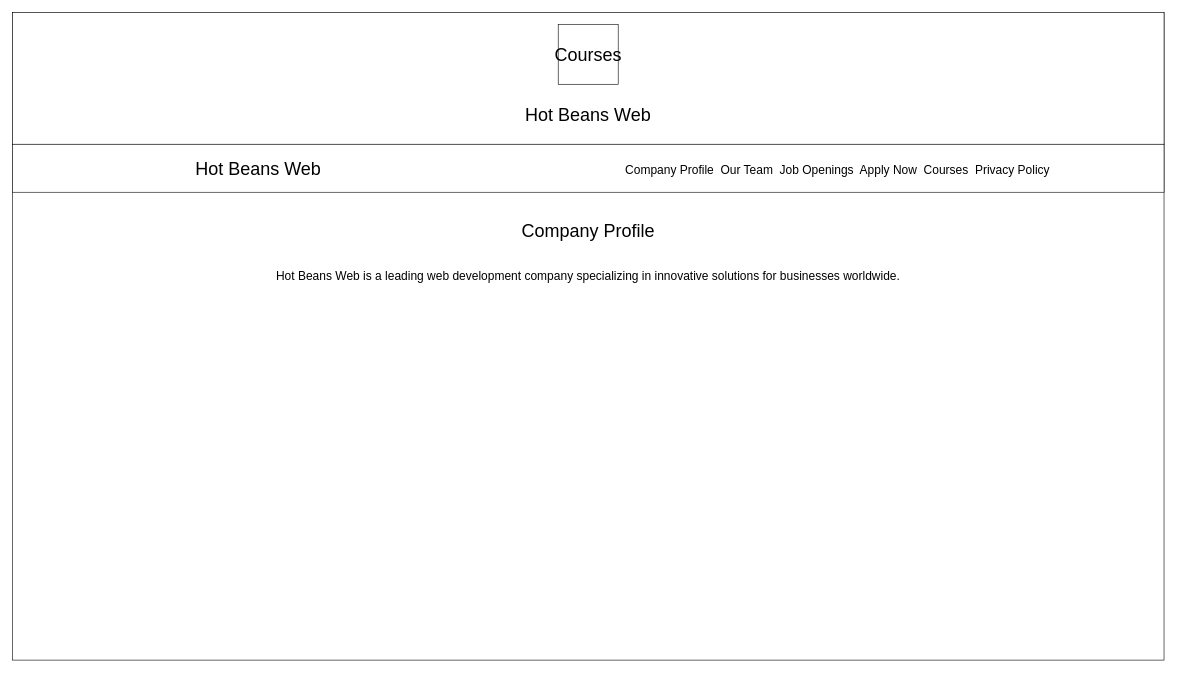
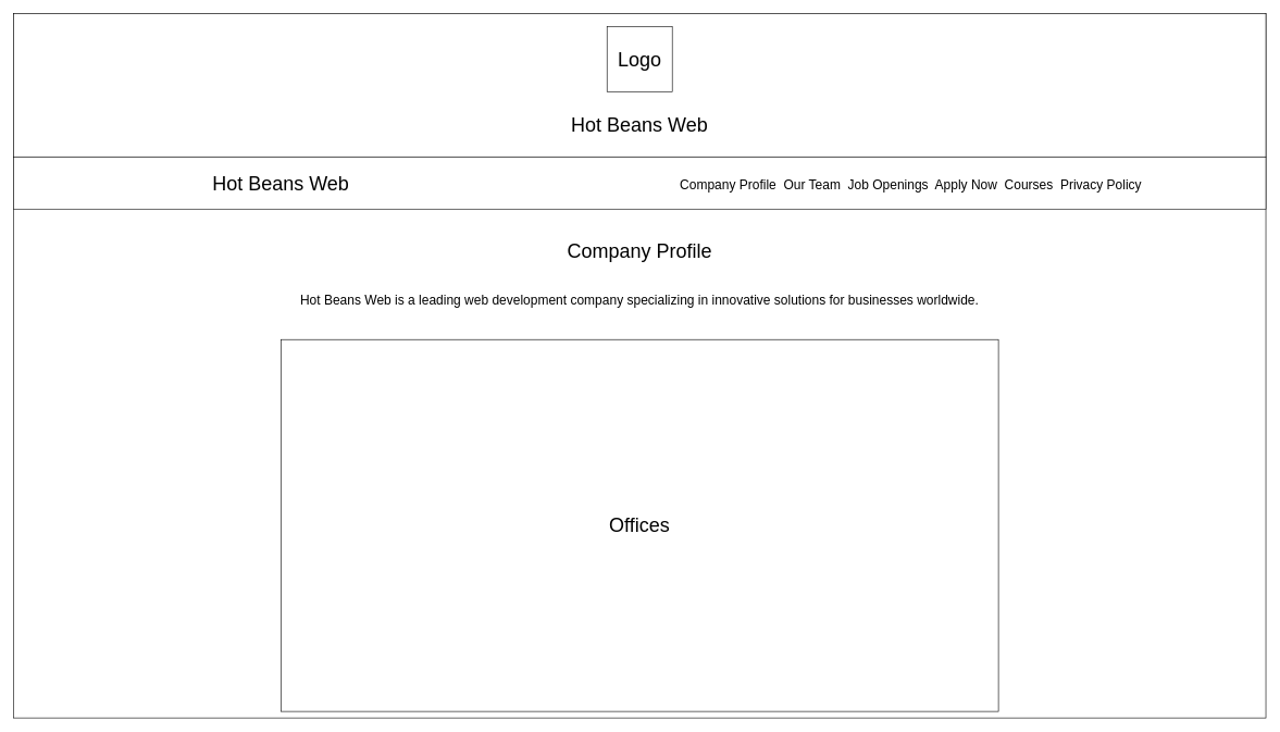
  <mxCell id="0" />
  <mxCell id="1" parent="0" />
  <mxCell id="2" value="" style="rounded=0;whiteSpace=wrap;html=1;fillColor=light-dark(#FFFFFF,#FFFFFF);" vertex="1" parent="1"><mxGeometry width="1920" height="1080" as="geometry" x="20" y="20" /></mxCell>
  <mxCell id="3" value="" style="rounded=0;whiteSpace=wrap;html=1;fillColor=light-dark(#FFFFFF,#007FFF);" vertex="1" parent="1"><mxGeometry width="1920" height="220" as="geometry" x="20" y="20" /></mxCell>
  <mxCell id="4" value="" style="rounded=0;whiteSpace=wrap;html=1;fillColor=light-dark(#FFFFFF,#1A1A1A);" vertex="1" parent="1"><mxGeometry y="240" width="1920" height="80" as="geometry" x="20" /></mxCell>
- <mxCell id="5" value="Courses" style="rounded=0;whiteSpace=wrap;html=1;fontSize=30;fillColor=light-dark(#FFFFFF,#00994D);" vertex="1" parent="1"><mxGeometry x="930" y="40" width="100" height="100" as="geometry" /></mxCell>
+ <mxCell id="5" value="Logo" style="rounded=0;whiteSpace=wrap;html=1;fontSize=30;fillColor=light-dark(#FFFFFF,#00994D);" vertex="1" parent="1"><mxGeometry x="930" y="40" width="100" height="100" as="geometry" /></mxCell>
  <mxCell id="6" value="Hot Beans Web" style="text;html=1;align=center;verticalAlign=middle;whiteSpace=wrap;rounded=0;fontSize=30;" vertex="1" parent="1"><mxGeometry x="870" y="160" width="220" height="60" as="geometry" /></mxCell>
  <mxCell id="7" value="Hot Beans Web" style="text;html=1;align=center;verticalAlign=middle;whiteSpace=wrap;rounded=0;fontSize=30;" vertex="1" parent="1"><mxGeometry x="320" y="240" width="220" height="80" as="geometry" /></mxCell>
  <mxCell id="8" value="&lt;font style=&quot;font-size: 20px;&quot;&gt;Company Profile&amp;nbsp; Our Team&amp;nbsp; Job Openings&amp;nbsp; Apply Now&amp;nbsp; Courses&amp;nbsp; Privacy Policy&lt;/font&gt;" style="text;whiteSpace=wrap;html=1;fontSize=25;verticalAlign=middle;" vertex="1" parent="1"><mxGeometry x="1040" y="240" width="900" height="80" as="geometry" /></mxCell>
  <mxCell id="9" value="Company Profile&lt;div&gt;&lt;br&gt;&lt;div&gt;&lt;font style=&quot;font-size: 20px;&quot;&gt;Hot Beans Web is a leading web development company specializing in innovative solutions for businesses worldwide.&lt;/font&gt;&lt;/div&gt;&lt;/div&gt;" style="text;whiteSpace=wrap;html=1;fontColor=light-dark(#000000,#000000);align=center;fontSize=30;" vertex="1" parent="1"><mxGeometry x="455" y="360" width="1050" height="120" as="geometry" /></mxCell>
+ <mxCell id="10" value="Offices" style="rounded=0;whiteSpace=wrap;html=1;fontSize=30;" vertex="1" parent="1"><mxGeometry x="430" y="520" width="1100" height="570" as="geometry" /></mxCell>
